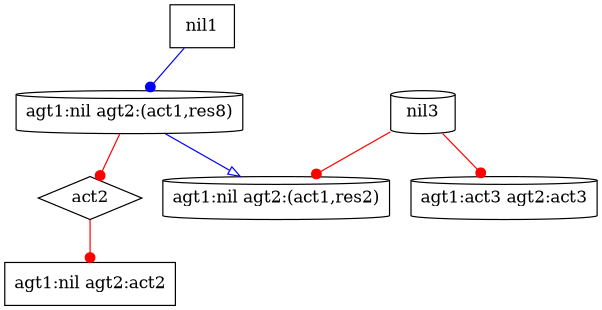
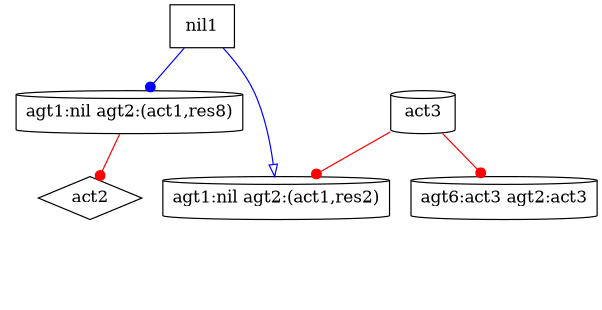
  digraph {
    node [shape=cylinder]
    edge [arrowhead=dot color=red]
    n1 [label=nil1 shape=box]
    n2 [label="agt1:nil agt2:(act1,res8)"]
    n3 [label="agt1:nil agt2:(act1,res2)"]
    n4 [label=act2 shape=diamond]
-   n5 [label="agt1:nil agt2:act2" shape=box]
-   n6 [label=nil3]
-   n7 [label="agt1:act3 agt2:act3"]
+   n6 [label=act3]
+   n7 [label="agt6:act3 agt2:act3"]
    n1 -> n2 [color=blue]
-   n2 -> n3 [arrowhead=onormal color=blue]
+   n1 -> n3 [arrowhead=onormal color=blue]
    n2 -> n4
-   n4 -> n5
    n6 -> n3
    n6 -> n7
  }
